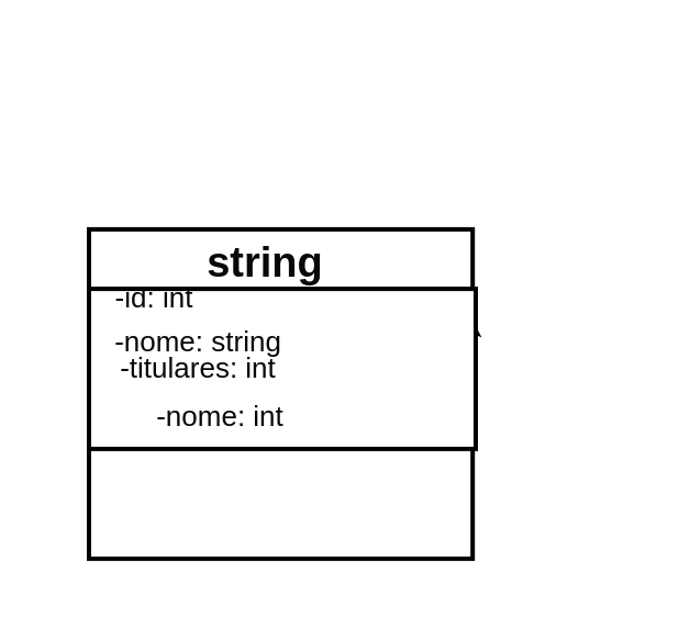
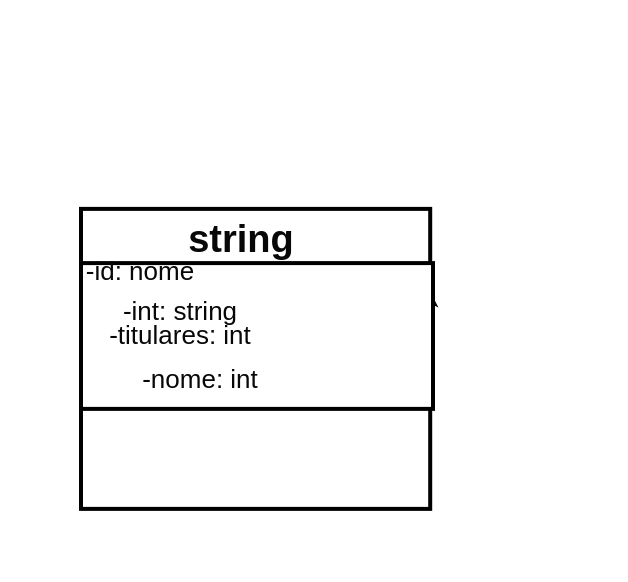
  <mxCell id="0" />
  <mxCell id="1" parent="0" />
  <mxCell id="2" value="" style="group" vertex="1" connectable="0" parent="1"><mxGeometry x="40" y="20" width="252" height="248.09" as="geometry" /></mxCell>
  <mxCell id="3" value="" style="group" vertex="1" connectable="0" parent="2"><mxGeometry x="-10" y="80" width="186" height="153.94" as="geometry" /></mxCell>
  <mxCell id="4" value="" style="group" vertex="1" connectable="0" parent="3"><mxGeometry x="10" y="3.94" width="176" height="150" as="geometry" /></mxCell>
  <mxCell id="5" style="edgeStyle=none;html=1;exitX=1;exitY=0.5;exitDx=0;exitDy=0;" edge="1" parent="4" source="6"><mxGeometry relative="1" as="geometry"><mxPoint x="173.94" y="40.105" as="targetPoint" /></mxGeometry></mxCell>
  <mxCell id="6" value="" style="rounded=0;whiteSpace=wrap;html=1;fillColor=#FFFFFF;fontColor=#ffffff;strokeColor=#000000;strokeWidth=2;container=0;" vertex="1" parent="4"><mxGeometry width="174.6" height="150" as="geometry" /></mxCell>
  <mxCell id="7" value="" style="rounded=0;whiteSpace=wrap;html=1;fillColor=#FFFFFF;fontColor=#ffffff;strokeColor=#000000;strokeWidth=2;container=0;" vertex="1" parent="4"><mxGeometry y="27.11" width="176" height="72.89" as="geometry" /></mxCell>
- <mxCell id="8" value="-nome: string" style="text;html=1;strokeColor=none;fillColor=none;align=center;verticalAlign=middle;whiteSpace=wrap;rounded=0;fontSize=13;fontColor=#080808;" vertex="1" parent="4"><mxGeometry y="36.06" width="100" height="30" as="geometry" /></mxCell>
+ <mxCell id="8" value="-int: string" style="text;html=1;strokeColor=none;fillColor=none;align=center;verticalAlign=middle;whiteSpace=wrap;rounded=0;fontSize=13;fontColor=#080808;" vertex="1" parent="4"><mxGeometry y="36.06" width="100" height="30" as="geometry" /></mxCell>
  <mxCell id="9" value="-titulares: int&lt;span style=&quot;color: rgba(0, 0, 0, 0); font-family: monospace; font-size: 0px; text-align: start;&quot;&gt;%3CmxGraphModel%3E%3Croot%3E%3CmxCell%20id%3D%220%22%2F%3E%3CmxCell%20id%3D%221%22%20parent%3D%220%22%2F%3E%3CmxCell%20id%3D%222%22%20value%3D%22nome%3A%20string%22%20style%3D%22text%3Bhtml%3D1%3BstrokeColor%3Dnone%3BfillColor%3Dnone%3Balign%3Dcenter%3BverticalAlign%3Dmiddle%3BwhiteSpace%3Dwrap%3Brounded%3D0%3BfontSize%3D13%3BfontColor%3D%23080808%3B%22%20vertex%3D%221%22%20parent%3D%221%22%3E%3CmxGeometry%20x%3D%22100.0%22%20y%3D%22121.05%22%20width%3D%22100%22%20height%3D%2230%22%20as%3D%22geometry%22%2F%3E%3C%2FmxCell%3E%3C%2Froot%3E%3C%2FmxGraphModel%3E&lt;/span&gt;" style="text;html=1;strokeColor=none;fillColor=none;align=center;verticalAlign=middle;whiteSpace=wrap;rounded=0;fontSize=13;fontColor=#080808;" vertex="1" parent="4"><mxGeometry y="48.55" width="100" height="30" as="geometry" /></mxCell>
  <mxCell id="10" value="-nome: int" style="text;html=1;strokeColor=none;fillColor=none;align=center;verticalAlign=middle;whiteSpace=wrap;rounded=0;fontSize=13;fontColor=#080808;" vertex="1" parent="4"><mxGeometry x="10" y="70" width="100" height="30" as="geometry" /></mxCell>
  <mxCell id="11" value="string" style="text;strokeColor=none;fillColor=none;html=1;fontSize=19;fontStyle=1;verticalAlign=middle;align=center;fontColor=#080808;" vertex="1" parent="3"><mxGeometry x="40.0" width="100" height="40" as="geometry" /></mxCell>
- <mxCell id="12" value="-id: int" style="text;html=1;strokeColor=none;fillColor=none;align=center;verticalAlign=middle;whiteSpace=wrap;rounded=0;fontSize=13;fontColor=#080808;" vertex="1" parent="3"><mxGeometry x="-10" y="20.0" width="100" height="30" as="geometry" /></mxCell>
+ <mxCell id="12" value="-id: nome" style="text;html=1;strokeColor=none;fillColor=none;align=center;verticalAlign=middle;whiteSpace=wrap;rounded=0;fontSize=13;fontColor=#080808;" vertex="1" parent="3"><mxGeometry x="-10" y="20.0" width="100" height="30" as="geometry" /></mxCell>
